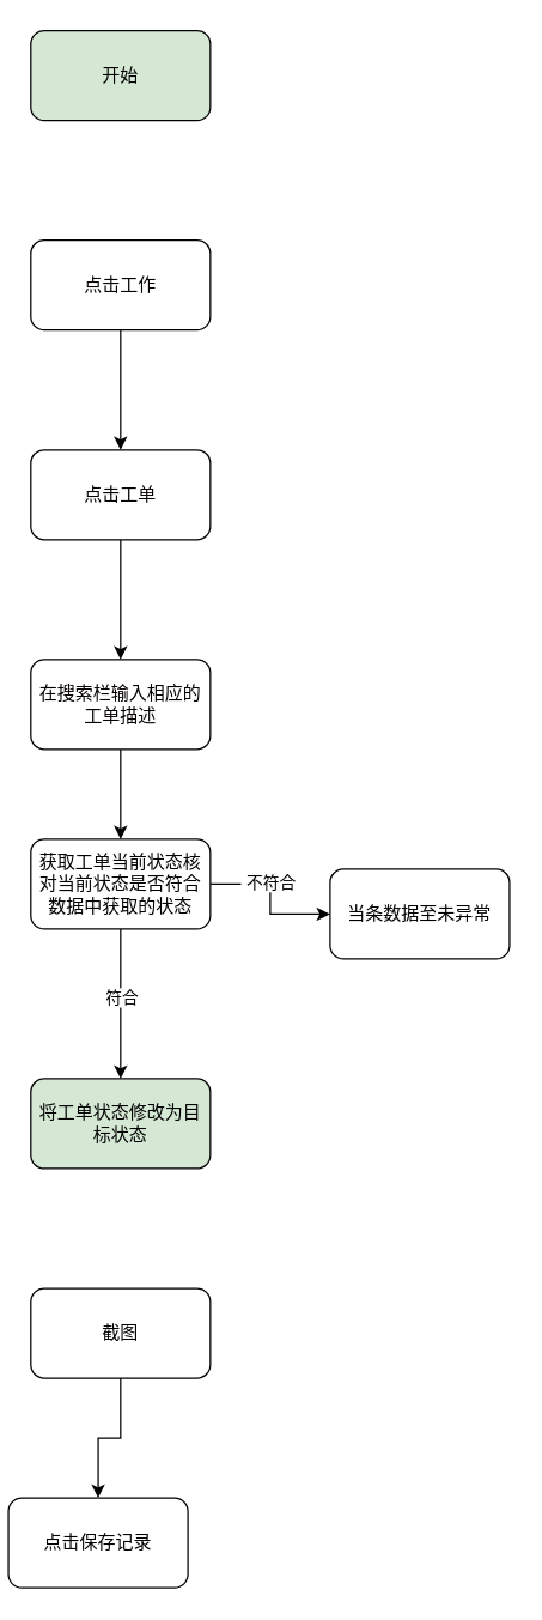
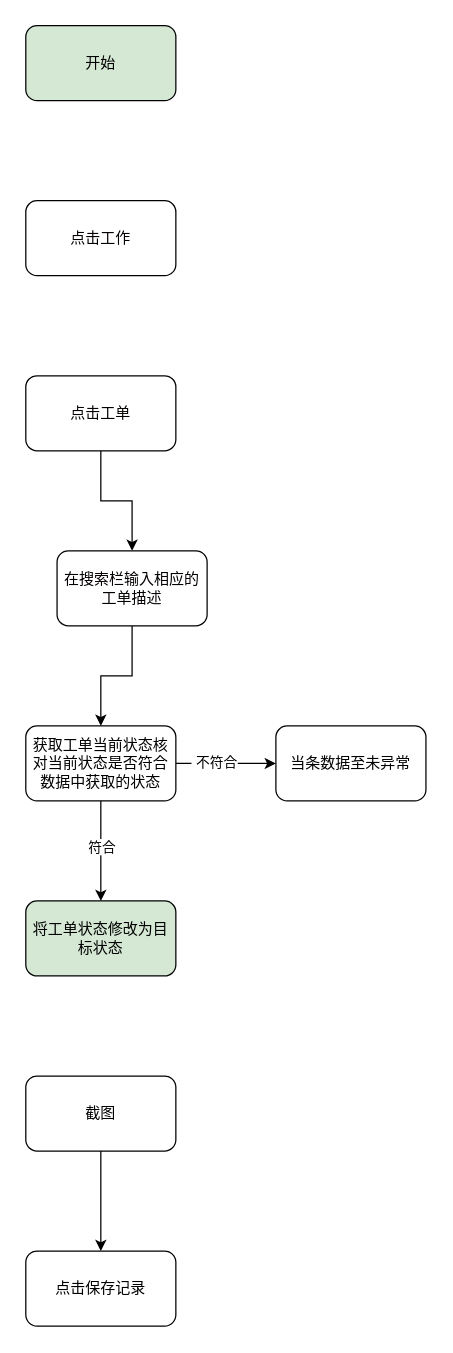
  <mxCell id="0" />
  <mxCell id="1" parent="0" />
  <mxCell id="2" value="开始" style="rounded=1;whiteSpace=wrap;html=1;fillColor=#d5e8d4;" vertex="1" parent="1"><mxGeometry x="20" y="20" width="120" height="60" as="geometry" /></mxCell>
- <mxCell id="3" value="" style="edgeStyle=orthogonalEdgeStyle;rounded=0;orthogonalLoop=1;jettySize=auto;html=1;" edge="1" parent="1" source="4" target="6"><mxGeometry relative="1" as="geometry" /></mxCell>
  <mxCell id="4" value="&lt;font color=&quot;#050000&quot;&gt;点击工作&lt;/font&gt;" style="rounded=1;whiteSpace=wrap;html=1;" vertex="1" parent="1"><mxGeometry x="20" y="160" width="120" height="60" as="geometry" /></mxCell>
  <mxCell id="5" value="" style="edgeStyle=orthogonalEdgeStyle;rounded=0;orthogonalLoop=1;jettySize=auto;html=1;" edge="1" parent="1" source="6" target="8"><mxGeometry relative="1" as="geometry" /></mxCell>
  <mxCell id="6" value="&lt;font color=&quot;#050000&quot;&gt;点击工单&lt;/font&gt;" style="rounded=1;whiteSpace=wrap;html=1;" vertex="1" parent="1"><mxGeometry x="20" y="300" width="120" height="60" as="geometry" /></mxCell>
  <mxCell id="7" value="" style="edgeStyle=orthogonalEdgeStyle;rounded=0;orthogonalLoop=1;jettySize=auto;html=1;" edge="1" parent="1" source="8" target="13"><mxGeometry relative="1" as="geometry" /></mxCell>
- <mxCell id="8" value="&lt;font color=&quot;#050000&quot;&gt;在搜索栏输入相应的工单描述&lt;/font&gt;" style="rounded=1;whiteSpace=wrap;html=1;" vertex="1" parent="1"><mxGeometry x="20" y="440" width="120" height="60" as="geometry" /></mxCell>
+ <mxCell id="8" value="&lt;font color=&quot;#050000&quot;&gt;在搜索栏输入相应的工单描述&lt;/font&gt;" style="rounded=1;whiteSpace=wrap;html=1;" vertex="1" parent="1"><mxGeometry x="45" y="440" width="120" height="60" as="geometry" /></mxCell>
  <mxCell id="9" value="" style="edgeStyle=orthogonalEdgeStyle;rounded=0;orthogonalLoop=1;jettySize=auto;html=1;" edge="1" parent="1" source="13" target="14"><mxGeometry relative="1" as="geometry" /></mxCell>
  <mxCell id="10" value="&amp;nbsp;不符合" style="edgeLabel;html=1;align=center;verticalAlign=middle;resizable=0;points=[];" vertex="1" connectable="0" parent="9"><mxGeometry x="-0.25" y="2" relative="1" as="geometry"><mxPoint as="offset" /></mxGeometry></mxCell>
  <mxCell id="11" value="" style="edgeStyle=orthogonalEdgeStyle;rounded=0;orthogonalLoop=1;jettySize=auto;html=1;" edge="1" parent="1" source="13" target="15"><mxGeometry relative="1" as="geometry" /></mxCell>
  <mxCell id="12" value="符合" style="edgeLabel;html=1;align=center;verticalAlign=middle;resizable=0;points=[];" vertex="1" connectable="0" parent="11"><mxGeometry x="-0.1" relative="1" as="geometry"><mxPoint as="offset" /></mxGeometry></mxCell>
- <mxCell id="13" value="获取工单当前状态核对当前状态是否符合数据中获取的状态" style="rounded=1;whiteSpace=wrap;html=1;" vertex="1" parent="1"><mxGeometry x="20" y="560" width="120" height="60" as="geometry" /></mxCell>
+ <mxCell id="13" value="获取工单当前状态核对当前状态是否符合数据中获取的状态" style="rounded=1;whiteSpace=wrap;html=1;" vertex="1" parent="1"><mxGeometry x="20" y="580" width="120" height="60" as="geometry" /></mxCell>
  <mxCell id="14" value="当条数据至未异常" style="rounded=1;whiteSpace=wrap;html=1;" vertex="1" parent="1"><mxGeometry x="220" y="580" width="120" height="60" as="geometry" /></mxCell>
  <mxCell id="15" value="将工单状态修改为目标状态" style="rounded=1;whiteSpace=wrap;html=1;fillColor=#d5e8d4;" vertex="1" parent="1"><mxGeometry x="20" y="720" width="120" height="60" as="geometry" /></mxCell>
  <mxCell id="16" value="" style="edgeStyle=orthogonalEdgeStyle;rounded=0;orthogonalLoop=1;jettySize=auto;html=1;" edge="1" parent="1" source="17" target="18"><mxGeometry relative="1" as="geometry" /></mxCell>
  <mxCell id="17" value="截图" style="rounded=1;whiteSpace=wrap;html=1;" vertex="1" parent="1"><mxGeometry x="20" y="860" width="120" height="60" as="geometry" /></mxCell>
- <mxCell id="18" value="点击保存记录" style="rounded=1;whiteSpace=wrap;html=1;" vertex="1" parent="1"><mxGeometry x="5" y="1000" width="120" height="60" as="geometry" /></mxCell>
+ <mxCell id="18" value="点击保存记录" style="rounded=1;whiteSpace=wrap;html=1;" vertex="1" parent="1"><mxGeometry x="20" y="1000" width="120" height="60" as="geometry" /></mxCell>
